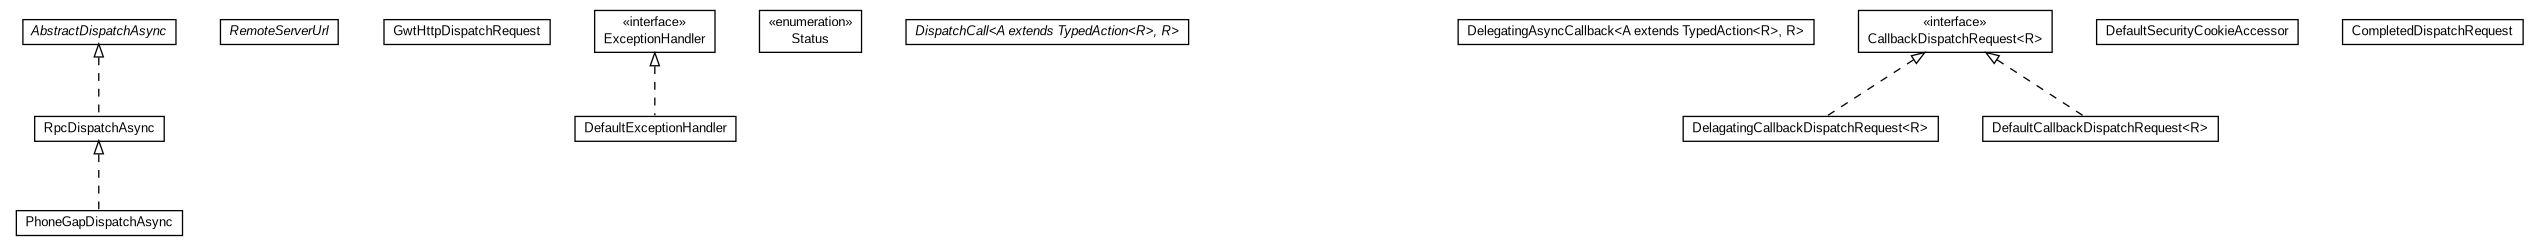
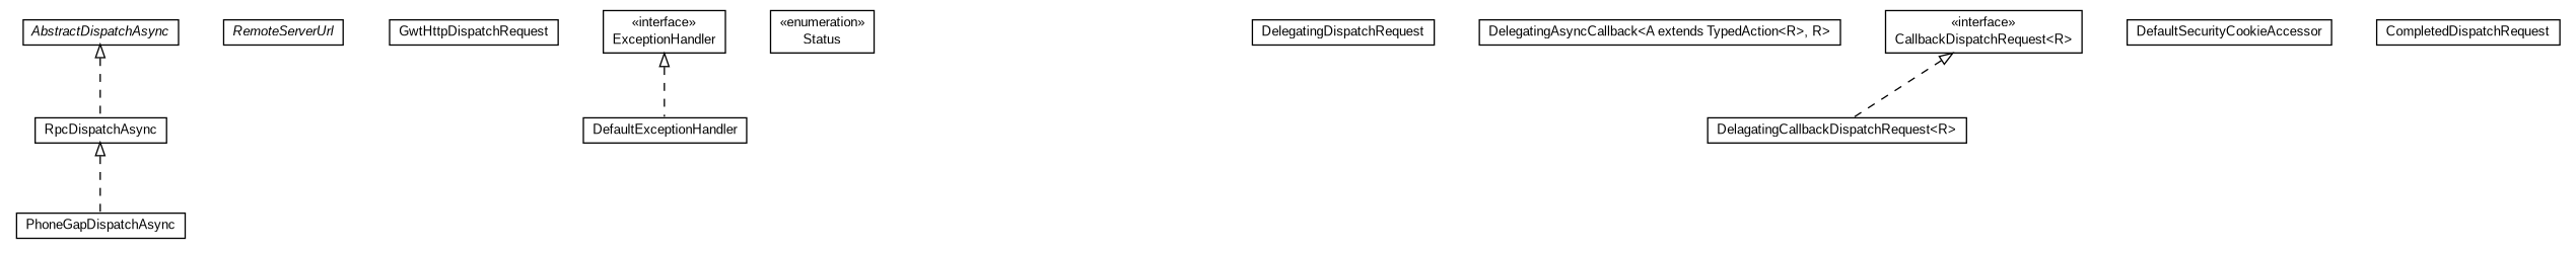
  digraph {
    nodesep=0.25
    rankdir=TB
    ranksep=0.5
    node [fontcolor=black fontname=arial fontsize=10.0 shape=plaintext]
    edge [arrowtail=empty dir=back fontname=arial fontsize=10 headport=p labelfontname=arial labelfontsize=10 style=dashed tailport=p]
    n1 [label=<<table title="com.gwtplatform.dispatch.client.RpcDispatchAsync" border="0" cellborder="1" cellspacing="0" cellpadding="2" port="p" href="./RpcDispatchAsync.html"> 		<tr><td><table border="0" cellspacing="0" cellpadding="1"> <tr><td align="center" balign="center"> RpcDispatchAsync </td></tr> 		</table></td></tr> 		</table>>]
    n2 [label=<<table title="com.gwtplatform.dispatch.client.PhoneGapDispatchAsync" border="0" cellborder="1" cellspacing="0" cellpadding="2" port="p" href="./PhoneGapDispatchAsync.html"> 		<tr><td><table border="0" cellspacing="0" cellpadding="1"> <tr><td align="center" balign="center"> PhoneGapDispatchAsync </td></tr> 		</table></td></tr> 		</table>>]
    n3 [label=<<table title="com.gwtplatform.dispatch.client.RemoteServerUrl" border="0" cellborder="1" cellspacing="0" cellpadding="2" port="p" href="./RemoteServerUrl.html"> 		<tr><td><table border="0" cellspacing="0" cellpadding="1"> <tr><td align="center" balign="center"><font face="arial italic"> RemoteServerUrl </font></td></tr> 		</table></td></tr> 		</table>>]
    n4 [label=<<table title="com.gwtplatform.dispatch.client.AbstractDispatchAsync" border="0" cellborder="1" cellspacing="0" cellpadding="2" port="p" href="./AbstractDispatchAsync.html"> 		<tr><td><table border="0" cellspacing="0" cellpadding="1"> <tr><td align="center" balign="center"><font face="arial italic"> AbstractDispatchAsync </font></td></tr> 		</table></td></tr> 		</table>>]
    n5 [label=<<table title="com.gwtplatform.dispatch.client.GwtHttpDispatchRequest" border="0" cellborder="1" cellspacing="0" cellpadding="2" port="p" href="./GwtHttpDispatchRequest.html"> 		<tr><td><table border="0" cellspacing="0" cellpadding="1"> <tr><td align="center" balign="center"> GwtHttpDispatchRequest </td></tr> 		</table></td></tr> 		</table>>]
    n6 [label=<<table title="com.gwtplatform.dispatch.client.ExceptionHandler" border="0" cellborder="1" cellspacing="0" cellpadding="2" port="p" href="./ExceptionHandler.html"> 		<tr><td><table border="0" cellspacing="0" cellpadding="1"> <tr><td align="center" balign="center"> &#171;interface&#187; </td></tr> <tr><td align="center" balign="center"> ExceptionHandler </td></tr> 		</table></td></tr> 		</table>>]
    n7 [label=<<table title="com.gwtplatform.dispatch.client.DefaultExceptionHandler" border="0" cellborder="1" cellspacing="0" cellpadding="2" port="p" href="./DefaultExceptionHandler.html"> 		<tr><td><table border="0" cellspacing="0" cellpadding="1"> <tr><td align="center" balign="center"> DefaultExceptionHandler </td></tr> 		</table></td></tr> 		</table>>]
    n8 [label=<<table title="com.gwtplatform.dispatch.client.ExceptionHandler.Status" border="0" cellborder="1" cellspacing="0" cellpadding="2" port="p" href="./ExceptionHandler.Status.html"> 		<tr><td><table border="0" cellspacing="0" cellpadding="1"> <tr><td align="center" balign="center"> &#171;enumeration&#187; </td></tr> <tr><td align="center" balign="center"> Status </td></tr> 		</table></td></tr> 		</table>>]
-   n9 [label=<<table title="com.gwtplatform.dispatch.client.DispatchCall" border="0" cellborder="1" cellspacing="0" cellpadding="2" port="p" href="./DispatchCall.html"> 		<tr><td><table border="0" cellspacing="0" cellpadding="1"> <tr><td align="center" balign="center"><font face="arial italic"> DispatchCall&lt;A extends TypedAction&lt;R&gt;, R&gt; </font></td></tr> 		</table></td></tr> 		</table>>]
+   n10 [label=<<table title="com.gwtplatform.dispatch.client.DelegatingDispatchRequest" border="0" cellborder="1" cellspacing="0" cellpadding="2" port="p" href="./DelegatingDispatchRequest.html"> 		<tr><td><table border="0" cellspacing="0" cellpadding="1"> <tr><td align="center" balign="center"> DelegatingDispatchRequest </td></tr> 		</table></td></tr> 		</table>>]
    n11 [label=<<table title="com.gwtplatform.dispatch.client.DelegatingAsyncCallback" border="0" cellborder="1" cellspacing="0" cellpadding="2" port="p" href="./DelegatingAsyncCallback.html"> 		<tr><td><table border="0" cellspacing="0" cellpadding="1"> <tr><td align="center" balign="center"> DelegatingAsyncCallback&lt;A extends TypedAction&lt;R&gt;, R&gt; </td></tr> 		</table></td></tr> 		</table>>]
    n12 [label=<<table title="com.gwtplatform.dispatch.client.DelagatingCallbackDispatchRequest" border="0" cellborder="1" cellspacing="0" cellpadding="2" port="p" href="./DelagatingCallbackDispatchRequest.html"> 		<tr><td><table border="0" cellspacing="0" cellpadding="1"> <tr><td align="center" balign="center"> DelagatingCallbackDispatchRequest&lt;R&gt; </td></tr> 		</table></td></tr> 		</table>>]
    n13 [label=<<table title="com.gwtplatform.dispatch.client.DefaultSecurityCookieAccessor" border="0" cellborder="1" cellspacing="0" cellpadding="2" port="p" href="./DefaultSecurityCookieAccessor.html"> 		<tr><td><table border="0" cellspacing="0" cellpadding="1"> <tr><td align="center" balign="center"> DefaultSecurityCookieAccessor </td></tr> 		</table></td></tr> 		</table>>]
-   n14 [label=<<table title="com.gwtplatform.dispatch.client.DefaultCallbackDispatchRequest" border="0" cellborder="1" cellspacing="0" cellpadding="2" port="p" href="./DefaultCallbackDispatchRequest.html"> 		<tr><td><table border="0" cellspacing="0" cellpadding="1"> <tr><td align="center" balign="center"> DefaultCallbackDispatchRequest&lt;R&gt; </td></tr> 		</table></td></tr> 		</table>>]
    n15 [label=<<table title="com.gwtplatform.dispatch.client.CompletedDispatchRequest" border="0" cellborder="1" cellspacing="0" cellpadding="2" port="p" href="./CompletedDispatchRequest.html"> 		<tr><td><table border="0" cellspacing="0" cellpadding="1"> <tr><td align="center" balign="center"> CompletedDispatchRequest </td></tr> 		</table></td></tr> 		</table>>]
    n16 [label=<<table title="com.gwtplatform.dispatch.client.CallbackDispatchRequest" border="0" cellborder="1" cellspacing="0" cellpadding="2" port="p" href="./CallbackDispatchRequest.html"> 		<tr><td><table border="0" cellspacing="0" cellpadding="1"> <tr><td align="center" balign="center"> &#171;interface&#187; </td></tr> <tr><td align="center" balign="center"> CallbackDispatchRequest&lt;R&gt; </td></tr> 		</table></td></tr> 		</table>>]
    n1 -> n2
    n4 -> n1
    n6 -> n7
    n16 -> n12
-   n16 -> n14
  }
